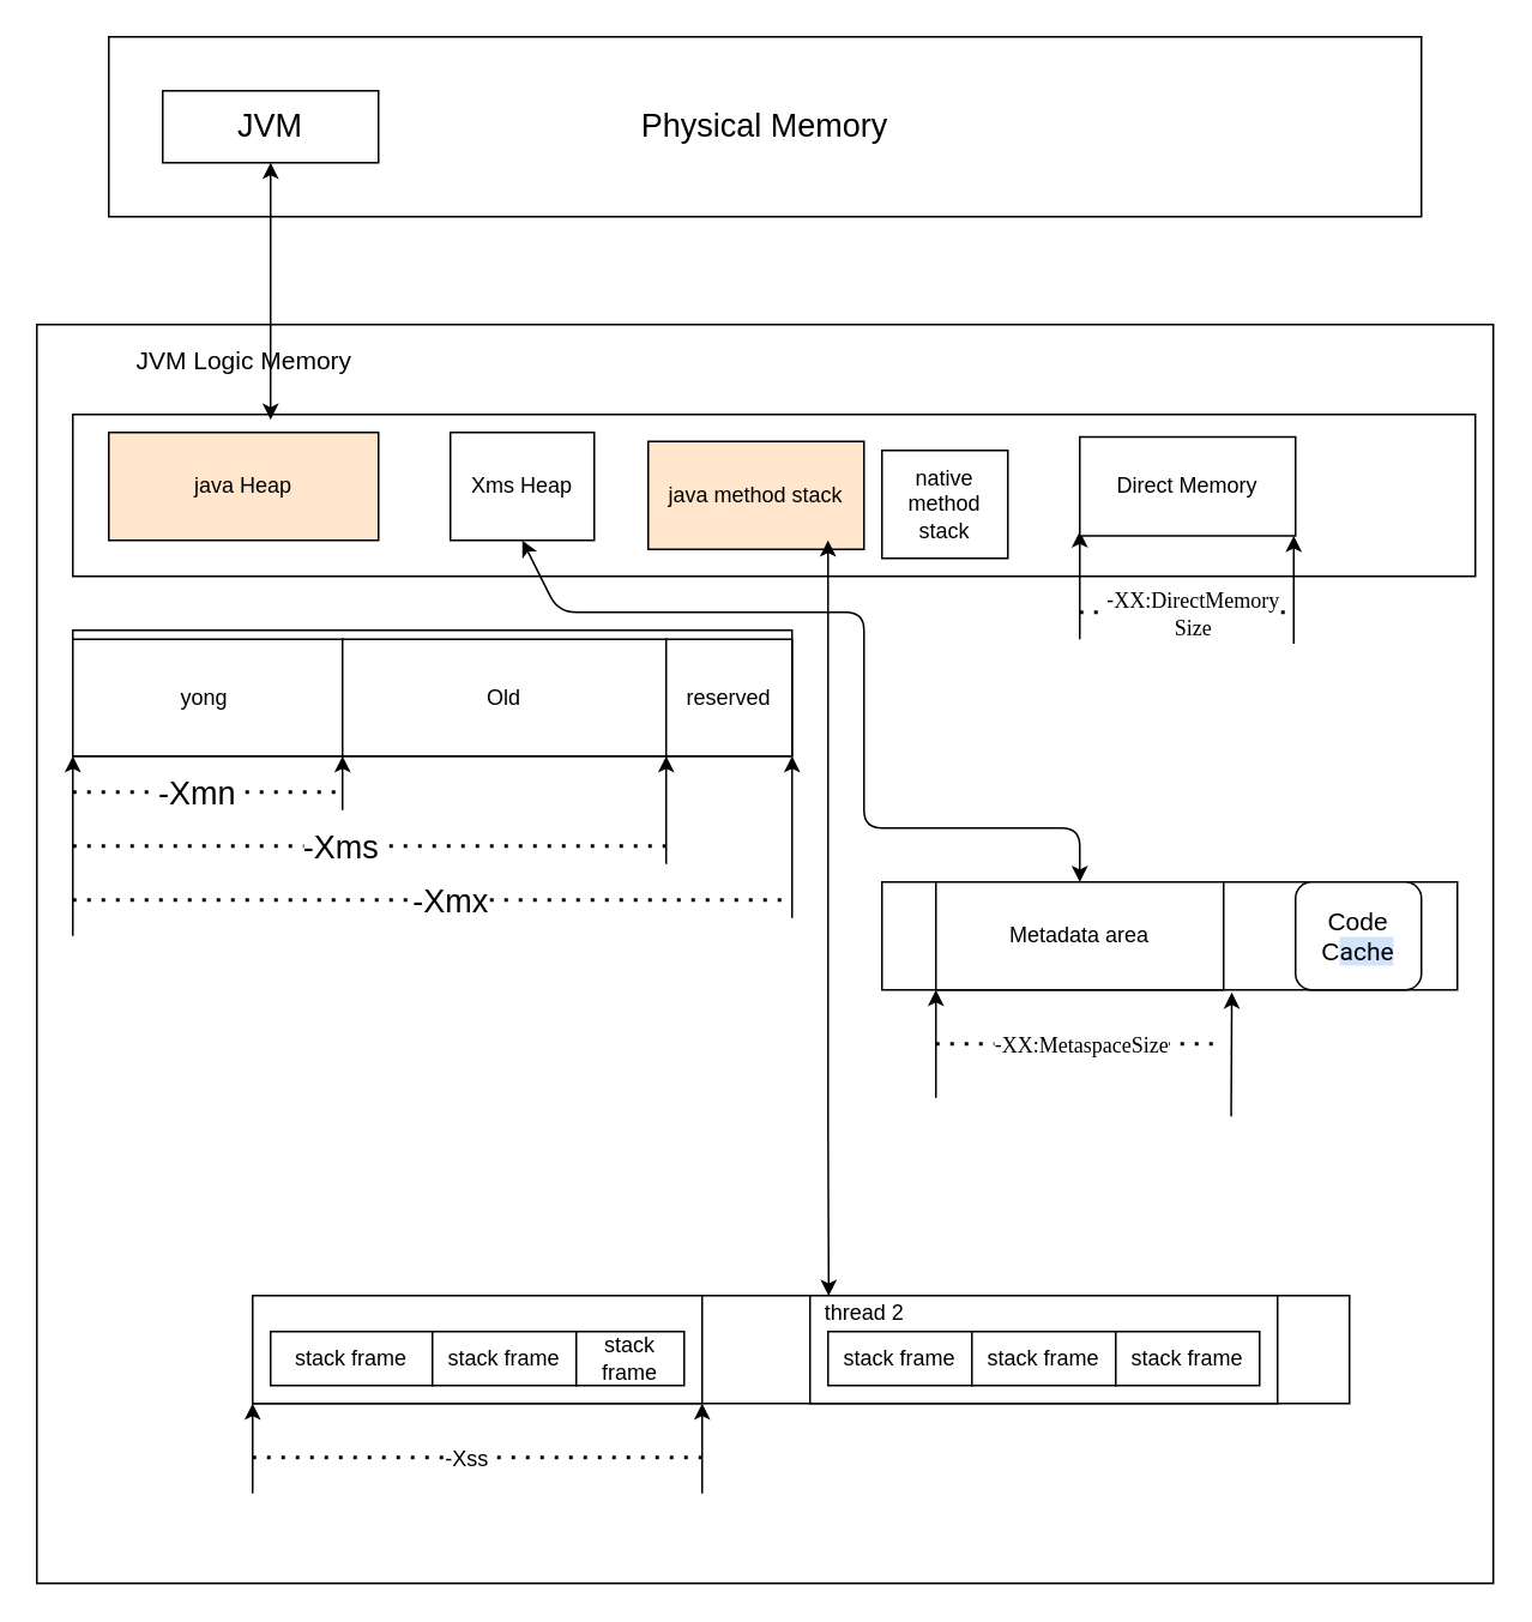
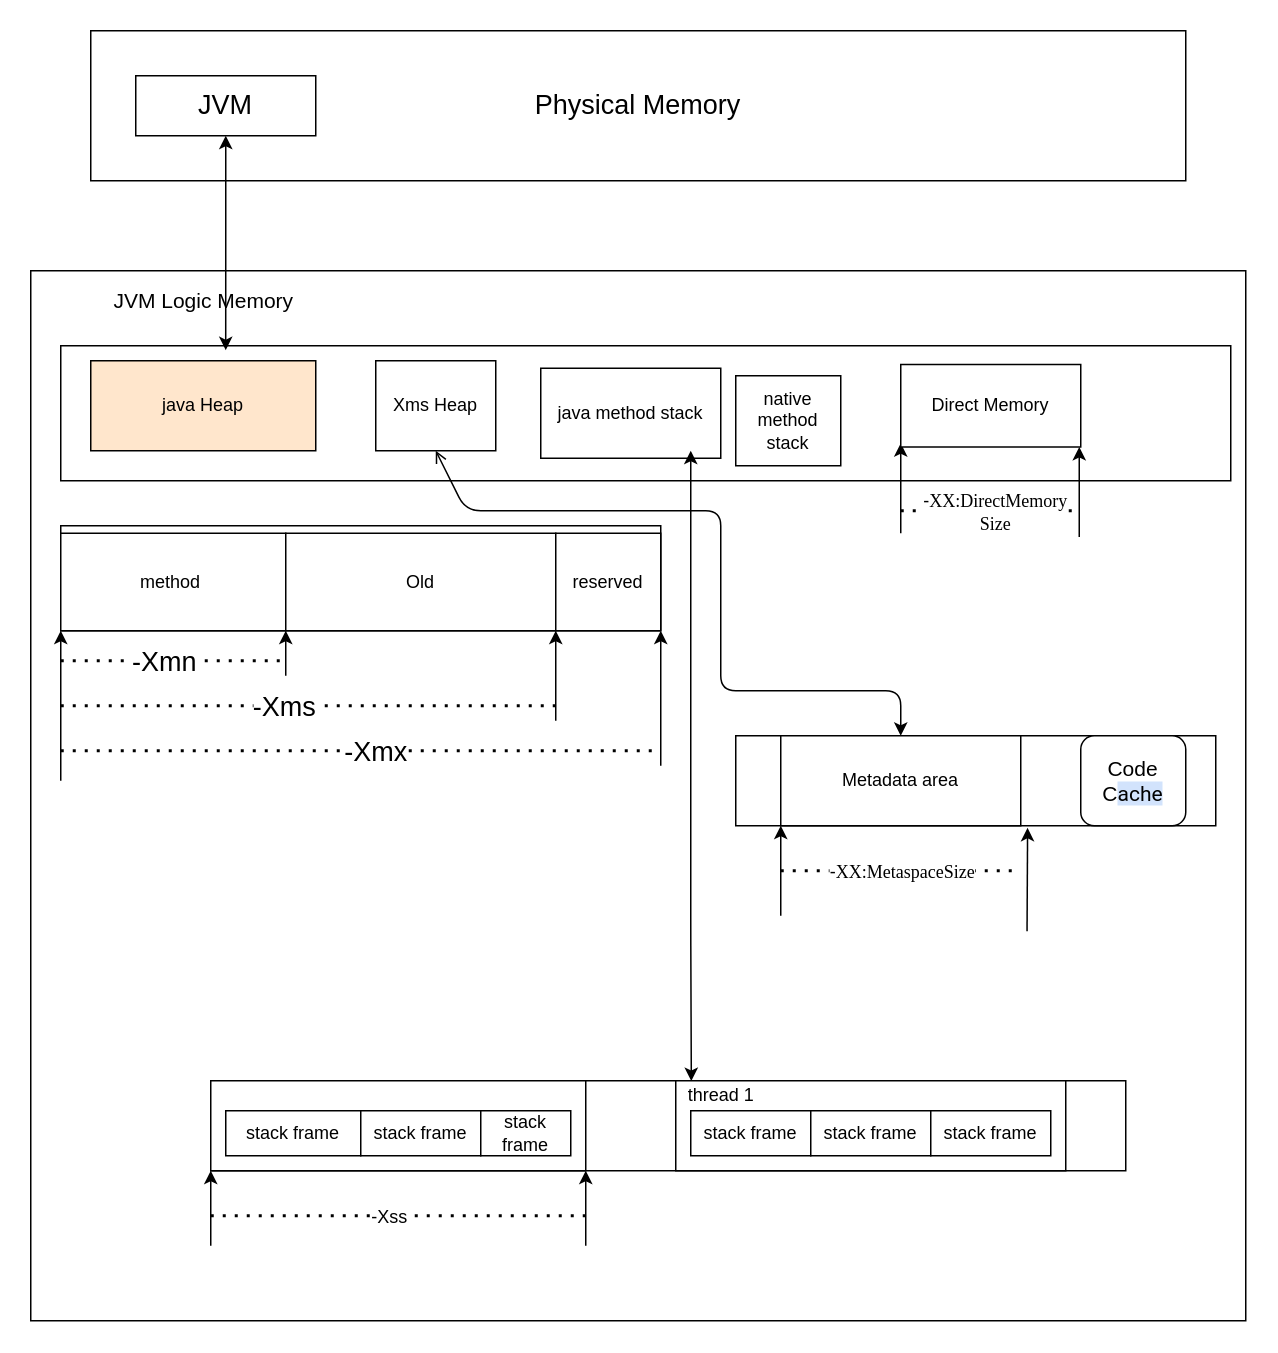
  <mxCell id="0" />
  <mxCell id="1" parent="0" />
  <mxCell id="2" value="" style="rounded=0;whiteSpace=wrap;html=1;" parent="1" vertex="1"><mxGeometry x="30" y="290" width="300" height="120" as="geometry" /></mxCell>
  <mxCell id="3" value="" style="rounded=0;whiteSpace=wrap;html=1;" parent="1" vertex="1"><mxGeometry x="30" y="300" width="310" height="120" as="geometry" /></mxCell>
  <mxCell id="4" value="" style="rounded=0;whiteSpace=wrap;html=1;" parent="1" vertex="1"><mxGeometry x="20" y="180" width="810" height="700" as="geometry" /></mxCell>
  <mxCell id="5" value="" style="rounded=0;whiteSpace=wrap;html=1;" parent="1" vertex="1"><mxGeometry x="40" y="230" width="780" height="90" as="geometry" /></mxCell>
  <mxCell id="6" value="java Heap" style="rounded=0;whiteSpace=wrap;html=1;fillColor=#ffe6cc;" parent="1" vertex="1"><mxGeometry x="60" y="240" width="150" height="60" as="geometry" /></mxCell>
  <mxCell id="7" value="Xms Heap" style="rounded=0;whiteSpace=wrap;html=1;" parent="1" vertex="1"><mxGeometry x="250" y="240" width="80" height="60" as="geometry" /></mxCell>
- <mxCell id="8" value="java method stack" style="rounded=0;whiteSpace=wrap;html=1;fillColor=#ffe6cc;" parent="1" vertex="1"><mxGeometry x="360" y="245" width="120" height="60" as="geometry" /></mxCell>
+ <mxCell id="8" value="java method stack" style="rounded=0;whiteSpace=wrap;html=1;" parent="1" vertex="1"><mxGeometry x="360" y="245" width="120" height="60" as="geometry" /></mxCell>
  <mxCell id="9" value="native method stack" style="rounded=0;whiteSpace=wrap;html=1;" parent="1" vertex="1"><mxGeometry x="490" y="250" width="70" height="60" as="geometry" /></mxCell>
  <mxCell id="10" value="" style="rounded=0;whiteSpace=wrap;html=1;" parent="1" vertex="1"><mxGeometry x="40" y="350" width="400" height="70" as="geometry" /></mxCell>
- <mxCell id="11" value="yong&amp;nbsp;" style="rounded=0;whiteSpace=wrap;html=1;" parent="1" vertex="1"><mxGeometry x="40" y="355" width="150" height="65" as="geometry" /></mxCell>
+ <mxCell id="11" value="method&amp;nbsp;" style="rounded=0;whiteSpace=wrap;html=1;" parent="1" vertex="1"><mxGeometry x="40" y="355" width="150" height="65" as="geometry" /></mxCell>
  <mxCell id="12" value="Old" style="rounded=0;whiteSpace=wrap;html=1;" parent="1" vertex="1"><mxGeometry x="190" y="355" width="180" height="65" as="geometry" /></mxCell>
  <mxCell id="13" value="" style="endArrow=none;dashed=1;html=1;dashPattern=1 3;strokeWidth=2;" parent="1" edge="1"><mxGeometry width="50" height="50" relative="1" as="geometry"><mxPoint x="40" y="500" as="sourcePoint" /><mxPoint x="440" y="500" as="targetPoint" /></mxGeometry></mxCell>
  <mxCell id="14" value="&lt;font style=&quot;font-size: 18px&quot;&gt;-Xmx&lt;/font&gt;" style="edgeLabel;html=1;align=center;verticalAlign=middle;resizable=0;points=[];" parent="13" vertex="1" connectable="0"><mxGeometry x="-0.143" y="-1" relative="1" as="geometry"><mxPoint x="38.67" y="-1" as="offset" /></mxGeometry></mxCell>
  <mxCell id="15" value="" style="endArrow=none;dashed=1;html=1;dashPattern=1 3;strokeWidth=2;" parent="1" edge="1"><mxGeometry width="50" height="50" relative="1" as="geometry"><mxPoint x="40" y="470" as="sourcePoint" /><mxPoint x="370" y="470" as="targetPoint" /></mxGeometry></mxCell>
  <mxCell id="16" value="&lt;font style=&quot;font-size: 18px&quot;&gt;-Xms&lt;/font&gt;" style="edgeLabel;html=1;align=center;verticalAlign=middle;resizable=0;points=[];" parent="15" vertex="1" connectable="0"><mxGeometry x="-0.103" y="-3" relative="1" as="geometry"><mxPoint y="-3" as="offset" /></mxGeometry></mxCell>
  <mxCell id="17" value="" style="endArrow=none;dashed=1;html=1;dashPattern=1 3;strokeWidth=2;" parent="1" edge="1"><mxGeometry width="50" height="50" relative="1" as="geometry"><mxPoint x="40" y="440" as="sourcePoint" /><mxPoint x="190" y="440" as="targetPoint" /></mxGeometry></mxCell>
  <mxCell id="18" value="&lt;font style=&quot;font-size: 18px&quot;&gt;-Xmn&lt;/font&gt;" style="edgeLabel;html=1;align=center;verticalAlign=middle;resizable=0;points=[];" parent="17" vertex="1" connectable="0"><mxGeometry x="-0.103" y="-3" relative="1" as="geometry"><mxPoint x="1" y="-3" as="offset" /></mxGeometry></mxCell>
  <mxCell id="19" value="" style="endArrow=classic;html=1;entryX=0;entryY=1;entryDx=0;entryDy=0;" parent="1" target="10" edge="1"><mxGeometry width="50" height="50" relative="1" as="geometry"><mxPoint x="40" y="520" as="sourcePoint" /><mxPoint x="100" y="515" as="targetPoint" /></mxGeometry></mxCell>
  <mxCell id="20" value="" style="endArrow=classic;html=1;" parent="1" edge="1"><mxGeometry width="50" height="50" relative="1" as="geometry"><mxPoint x="440" y="510" as="sourcePoint" /><mxPoint x="440" y="420" as="targetPoint" /></mxGeometry></mxCell>
  <mxCell id="21" value="" style="endArrow=classic;html=1;" parent="1" edge="1"><mxGeometry width="50" height="50" relative="1" as="geometry"><mxPoint x="370" y="480" as="sourcePoint" /><mxPoint x="370" y="420" as="targetPoint" /></mxGeometry></mxCell>
  <mxCell id="22" value="" style="endArrow=classic;html=1;entryX=0;entryY=1;entryDx=0;entryDy=0;" parent="1" target="12" edge="1"><mxGeometry width="50" height="50" relative="1" as="geometry"><mxPoint x="190" y="450" as="sourcePoint" /><mxPoint x="190" y="410" as="targetPoint" /></mxGeometry></mxCell>
  <mxCell id="23" value="" style="rounded=0;whiteSpace=wrap;html=1;" parent="1" vertex="1"><mxGeometry x="490" y="490" width="320" height="60" as="geometry" /></mxCell>
- <mxCell id="24" value="" style="endArrow=classic;startArrow=classic;html=1;entryX=0.5;entryY=1;entryDx=0;entryDy=0;exitX=0.5;exitY=0;exitDx=0;exitDy=0;" parent="1" source="25" target="7" edge="1"><mxGeometry width="50" height="50" relative="1" as="geometry"><mxPoint x="500" y="560" as="sourcePoint" /><mxPoint x="450" y="310" as="targetPoint" /><Array as="points"><mxPoint x="600" y="460" /><mxPoint x="480" y="460" /><mxPoint x="480" y="340" /><mxPoint x="410" y="340" /><mxPoint x="310" y="340" /></Array></mxGeometry></mxCell>
+ <mxCell id="24" value="" style="endArrow=open;startArrow=classic;html=1;entryX=0.5;entryY=1;entryDx=0;entryDy=0;exitX=0.5;exitY=0;exitDx=0;exitDy=0;" parent="1" source="25" target="7" edge="1"><mxGeometry width="50" height="50" relative="1" as="geometry"><mxPoint x="500" y="560" as="sourcePoint" /><mxPoint x="450" y="310" as="targetPoint" /><Array as="points"><mxPoint x="600" y="460" /><mxPoint x="480" y="460" /><mxPoint x="480" y="340" /><mxPoint x="410" y="340" /><mxPoint x="310" y="340" /></Array></mxGeometry></mxCell>
  <mxCell id="25" value="Metadata&amp;nbsp;area" style="rounded=0;whiteSpace=wrap;html=1;" parent="1" vertex="1"><mxGeometry x="520" y="490" width="160" height="60" as="geometry" /></mxCell>
  <mxCell id="26" value="" style="endArrow=classic;html=1;entryX=0;entryY=1;entryDx=0;entryDy=0;" parent="1" edge="1"><mxGeometry width="50" height="50" relative="1" as="geometry"><mxPoint x="520" y="610" as="sourcePoint" /><mxPoint x="520" y="550" as="targetPoint" /></mxGeometry></mxCell>
  <mxCell id="27" value="" style="endArrow=classic;html=1;entryX=0.608;entryY=1.023;entryDx=0;entryDy=0;entryPerimeter=0;exitX=0.82;exitY=0.629;exitDx=0;exitDy=0;exitPerimeter=0;" parent="1" source="4" target="23" edge="1"><mxGeometry width="50" height="50" relative="1" as="geometry"><mxPoint x="709" y="610" as="sourcePoint" /><mxPoint x="709" y="550" as="targetPoint" /><Array as="points" /></mxGeometry></mxCell>
  <mxCell id="28" value="" style="endArrow=none;dashed=1;html=1;dashPattern=1 3;strokeWidth=2;" parent="1" edge="1"><mxGeometry width="50" height="50" relative="1" as="geometry"><mxPoint x="520" y="580" as="sourcePoint" /><mxPoint x="680" y="580" as="targetPoint" /></mxGeometry></mxCell>
  <mxCell id="29" value="&lt;font&gt;&lt;font style=&quot;font-size: 12px&quot;&gt;-&lt;span style=&quot;background-color: rgba(0 , 0 , 0 , 0) ; font-family: &amp;#34;microsoft yahei&amp;#34; , &amp;#34;stxihei&amp;#34; ; text-align: left&quot;&gt;XX:MetaspaceSize&lt;/span&gt;&lt;/font&gt;&lt;br&gt;&lt;/font&gt;" style="edgeLabel;html=1;align=center;verticalAlign=middle;resizable=0;points=[];" parent="28" vertex="1" connectable="0"><mxGeometry x="-0.143" y="-1" relative="1" as="geometry"><mxPoint x="11.33" y="-1" as="offset" /></mxGeometry></mxCell>
  <mxCell id="30" value="" style="rounded=0;whiteSpace=wrap;html=1;" parent="1" vertex="1"><mxGeometry x="140" y="720" width="610" height="60" as="geometry" /></mxCell>
  <mxCell id="31" value="" style="endArrow=classic;startArrow=classic;html=1;exitX=0.173;exitY=0.01;exitDx=0;exitDy=0;exitPerimeter=0;" parent="1" source="35" edge="1"><mxGeometry width="50" height="50" relative="1" as="geometry"><mxPoint x="510" y="570" as="sourcePoint" /><mxPoint x="460" y="300" as="targetPoint" /><Array as="points"><mxPoint x="460" y="620" /><mxPoint x="460" y="300" /></Array></mxGeometry></mxCell>
  <mxCell id="32" value="" style="rounded=0;whiteSpace=wrap;html=1;" parent="1" vertex="1"><mxGeometry x="140" y="720" width="250" height="60" as="geometry" /></mxCell>
  <mxCell id="33" value="reserved" style="rounded=0;whiteSpace=wrap;html=1;" parent="1" vertex="1"><mxGeometry x="370" y="355" width="70" height="65" as="geometry" /></mxCell>
  <mxCell id="34" value="" style="rounded=0;whiteSpace=wrap;html=1;" parent="1" vertex="1"><mxGeometry x="450" y="720" width="260" height="60" as="geometry" /></mxCell>
- <mxCell id="35" value="&lt;font style=&quot;font-size: 12px&quot;&gt;thread 2&lt;br&gt;&lt;/font&gt;" style="text;html=1;resizable=0;autosize=1;align=center;verticalAlign=middle;points=[];fillColor=none;strokeColor=none;rounded=0;" parent="1" vertex="1"><mxGeometry x="450" y="720" width="60" height="20" as="geometry" /></mxCell>
+ <mxCell id="35" value="&lt;font style=&quot;font-size: 12px&quot;&gt;thread 1&lt;br&gt;&lt;/font&gt;" style="text;html=1;resizable=0;autosize=1;align=center;verticalAlign=middle;points=[];fillColor=none;strokeColor=none;rounded=0;" parent="1" vertex="1"><mxGeometry x="450" y="720" width="60" height="20" as="geometry" /></mxCell>
  <mxCell id="36" value="stack frame" style="rounded=0;whiteSpace=wrap;html=1;" parent="1" vertex="1"><mxGeometry x="150" y="740" width="90" height="30" as="geometry" /></mxCell>
  <mxCell id="37" value="stack frame" style="rounded=0;whiteSpace=wrap;html=1;" parent="1" vertex="1"><mxGeometry x="240" y="740" width="80" height="30" as="geometry" /></mxCell>
  <mxCell id="38" value="stack frame" style="rounded=0;whiteSpace=wrap;html=1;" parent="1" vertex="1"><mxGeometry x="320" y="740" width="60" height="30" as="geometry" /></mxCell>
  <mxCell id="39" value="stack frame" style="rounded=0;whiteSpace=wrap;html=1;" parent="1" vertex="1"><mxGeometry x="460" y="740" width="80" height="30" as="geometry" /></mxCell>
  <mxCell id="40" value="stack frame" style="rounded=0;whiteSpace=wrap;html=1;" parent="1" vertex="1"><mxGeometry x="540" y="740" width="80" height="30" as="geometry" /></mxCell>
  <mxCell id="41" value="stack frame" style="rounded=0;whiteSpace=wrap;html=1;" parent="1" vertex="1"><mxGeometry x="620" y="740" width="80" height="30" as="geometry" /></mxCell>
  <mxCell id="42" value="" style="endArrow=classic;html=1;entryX=0;entryY=1;entryDx=0;entryDy=0;" parent="1" edge="1"><mxGeometry width="50" height="50" relative="1" as="geometry"><mxPoint x="140" y="830" as="sourcePoint" /><mxPoint x="140" y="780" as="targetPoint" /></mxGeometry></mxCell>
  <mxCell id="43" value="" style="endArrow=classic;html=1;entryX=0;entryY=1;entryDx=0;entryDy=0;" parent="1" edge="1"><mxGeometry width="50" height="50" relative="1" as="geometry"><mxPoint x="390" y="830" as="sourcePoint" /><mxPoint x="390" y="780" as="targetPoint" /></mxGeometry></mxCell>
  <mxCell id="44" value="" style="endArrow=none;dashed=1;html=1;dashPattern=1 3;strokeWidth=2;" parent="1" edge="1"><mxGeometry width="50" height="50" relative="1" as="geometry"><mxPoint x="140" y="810" as="sourcePoint" /><mxPoint x="390" y="810" as="targetPoint" /></mxGeometry></mxCell>
  <mxCell id="45" value="&lt;font&gt;&lt;span style=&quot;font-size: 12px&quot;&gt;-Xss&lt;/span&gt;&lt;br&gt;&lt;/font&gt;" style="edgeLabel;html=1;align=center;verticalAlign=middle;resizable=0;points=[];" parent="44" vertex="1" connectable="0"><mxGeometry x="-0.143" y="-1" relative="1" as="geometry"><mxPoint x="11.33" y="-1" as="offset" /></mxGeometry></mxCell>
  <mxCell id="46" value="" style="endArrow=none;dashed=1;html=1;dashPattern=1 3;strokeWidth=2;" parent="1" edge="1"><mxGeometry width="50" height="50" relative="1" as="geometry"><mxPoint x="600" y="340" as="sourcePoint" /><mxPoint x="720" y="340" as="targetPoint" /></mxGeometry></mxCell>
  <mxCell id="47" value="&lt;font&gt;&lt;font style=&quot;font-size: 12px&quot;&gt;-&lt;span style=&quot;background-color: rgba(0 , 0 , 0 , 0) ; font-family: &amp;#34;microsoft yahei&amp;#34; , &amp;#34;stxihei&amp;#34; ; text-align: left&quot;&gt;XX:DirectMemory&lt;br&gt;Size&lt;/span&gt;&lt;/font&gt;&lt;br&gt;&lt;/font&gt;" style="edgeLabel;html=1;align=center;verticalAlign=middle;resizable=0;points=[];" parent="46" vertex="1" connectable="0"><mxGeometry x="-0.143" y="-1" relative="1" as="geometry"><mxPoint x="11.33" y="-1" as="offset" /></mxGeometry></mxCell>
  <mxCell id="48" value="&lt;font style=&quot;font-size: 18px&quot;&gt;Physical Memory&lt;/font&gt;" style="rounded=0;whiteSpace=wrap;html=1;" parent="1" vertex="1"><mxGeometry x="60" y="20" width="730" height="100" as="geometry" /></mxCell>
  <mxCell id="49" value="&lt;font style=&quot;font-size: 18px&quot;&gt;JVM&lt;/font&gt;" style="rounded=0;whiteSpace=wrap;html=1;" parent="1" vertex="1"><mxGeometry x="90" y="50" width="120" height="40" as="geometry" /></mxCell>
  <mxCell id="50" value="" style="endArrow=classic;html=1;entryX=0;entryY=1;entryDx=0;entryDy=0;" parent="1" edge="1"><mxGeometry width="50" height="50" relative="1" as="geometry"><mxPoint x="600" y="355" as="sourcePoint" /><mxPoint x="600" y="295" as="targetPoint" /></mxGeometry></mxCell>
  <mxCell id="51" value="" style="endArrow=classic;html=1;entryX=0;entryY=1;entryDx=0;entryDy=0;" parent="1" edge="1"><mxGeometry width="50" height="50" relative="1" as="geometry"><mxPoint x="719" y="357.5" as="sourcePoint" /><mxPoint x="719" y="297.5" as="targetPoint" /></mxGeometry></mxCell>
  <mxCell id="52" value="&lt;div&gt;&lt;font style=&quot;font-size: 14px&quot;&gt;&lt;span&gt;Code C&lt;/span&gt;&lt;font face=&quot;Roboto, RobotoDraft, Helvetica, Arial, sans-serif&quot;&gt;&lt;span style=&quot;background-color: rgb(210 , 227 , 252)&quot;&gt;ache&lt;/span&gt;&lt;/font&gt;&lt;/font&gt;&lt;/div&gt;" style="whiteSpace=wrap;html=1;rounded=1;" parent="1" vertex="1"><mxGeometry x="720" y="490" width="70" height="60" as="geometry" /></mxCell>
  <mxCell id="53" value="" style="endArrow=classic;startArrow=classic;html=1;exitX=0.141;exitY=0.033;exitDx=0;exitDy=0;exitPerimeter=0;" parent="1" source="5" edge="1"><mxGeometry width="50" height="50" relative="1" as="geometry"><mxPoint x="150" y="160" as="sourcePoint" /><mxPoint x="150" y="90" as="targetPoint" /><Array as="points"><mxPoint x="150" y="140" /><mxPoint x="150" y="90" /></Array></mxGeometry></mxCell>
  <mxCell id="54" value="Direct Memory" style="rounded=0;whiteSpace=wrap;html=1;" vertex="1" parent="1"><mxGeometry x="600" y="242.5" width="120" height="55" as="geometry" /></mxCell>
  <mxCell id="55" value="&lt;span style=&quot;font-size: 14px&quot;&gt;JVM Logic Memory&lt;/span&gt;" style="text;html=1;resizable=0;autosize=1;align=center;verticalAlign=middle;points=[];fillColor=none;strokeColor=none;rounded=0;" vertex="1" parent="1"><mxGeometry x="65" y="190" width="140" height="20" as="geometry" /></mxCell>
